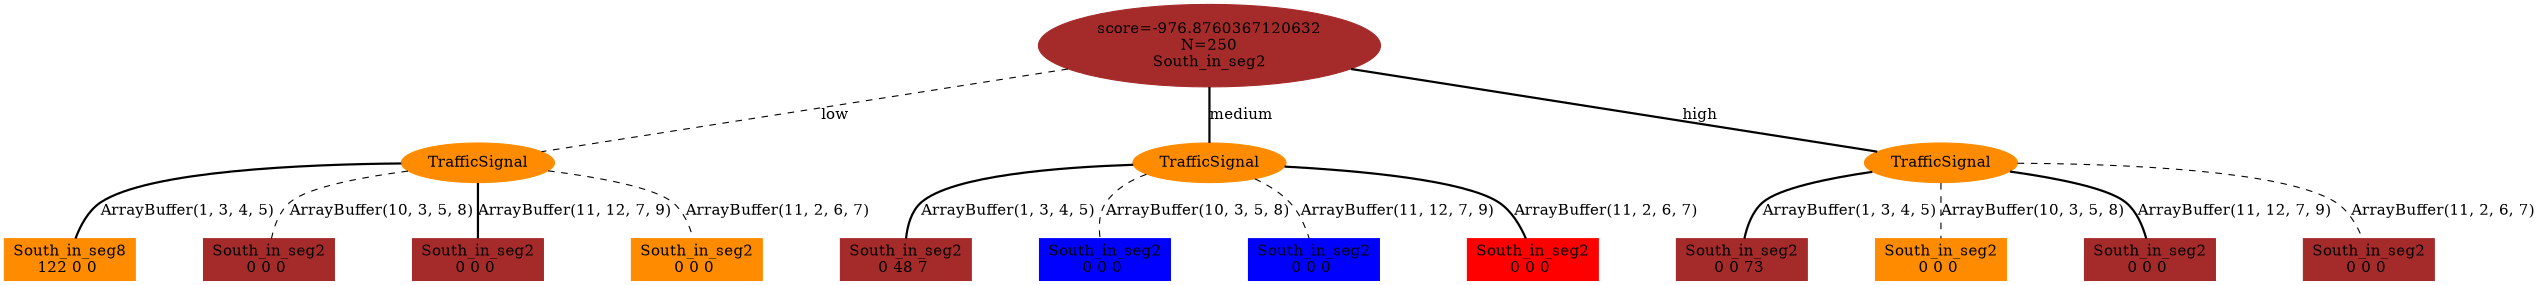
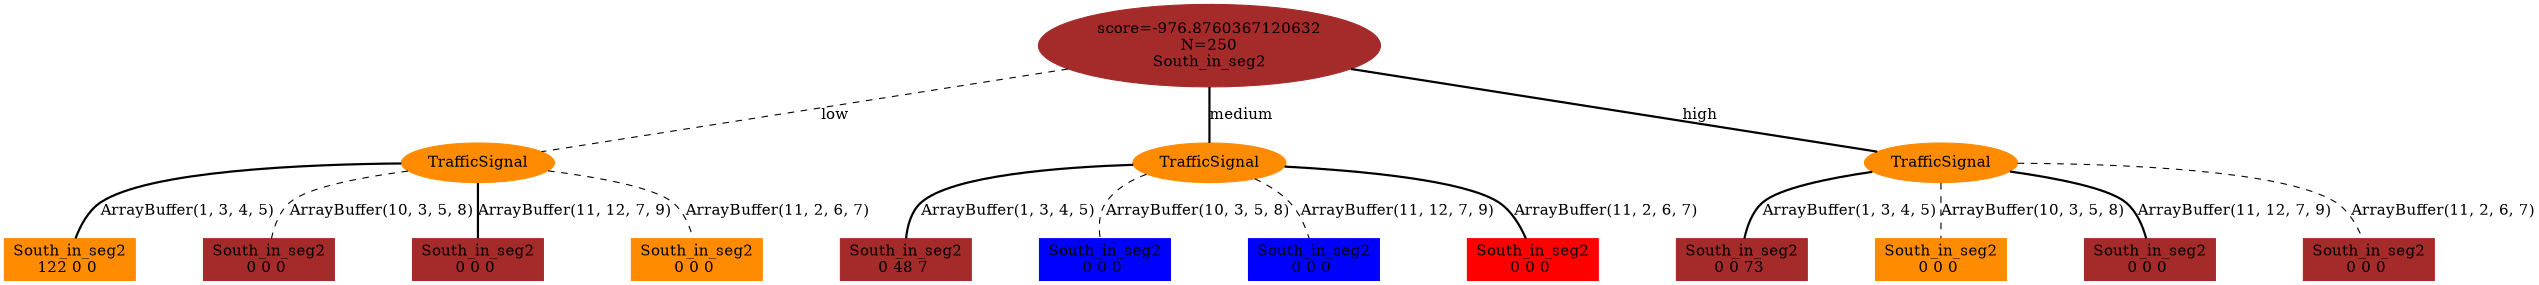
  digraph {
    node [color=brown shape=box style=filled]
    edge [dir=none style=bold]
    n1 [label="score=-976.8760367120632\nN=250\nSouth_in_seg2" shape=ellipse]
    n2 [color=darkorange label=TrafficSignal shape=ellipse]
    n3 [color=darkorange label=TrafficSignal shape=ellipse]
    n4 [color=darkorange label=TrafficSignal shape=ellipse]
-   n5 [color=darkorange label="South_in_seg8\n122 0 0 "]
+   n5 [color=darkorange label="South_in_seg2\n122 0 0 "]
    n6 [label="South_in_seg2\n0 0 0 "]
    n7 [label="South_in_seg2\n0 0 0 "]
    n8 [color=darkorange label="South_in_seg2\n0 0 0 "]
    n9 [label="South_in_seg2\n0 48 7 "]
    n10 [color=blue label="South_in_seg2\n0 0 0 "]
    n11 [color=blue label="South_in_seg2\n0 0 0 "]
    n12 [color=red label="South_in_seg2\n0 0 0 "]
    n13 [label="South_in_seg2\n0 0 73 "]
    n14 [color=darkorange label="South_in_seg2\n0 0 0 "]
    n15 [label="South_in_seg2\n0 0 0 "]
    n16 [label="South_in_seg2\n0 0 0 "]
    subgraph sub_1 {
      rank=same
      n1
    }
    subgraph sub_2 {
      rank=same
      n2
    }
    subgraph sub_3 {
      rank=same
      n3
    }
    subgraph sub_4 {
      rank=same
      n4
    }
    subgraph sub_5 {
      rank=same
      n5
    }
    subgraph sub_6 {
      rank=same
      n6
    }
    subgraph sub_7 {
      rank=same
      n7
    }
    subgraph sub_8 {
      rank=same
      n8
    }
    subgraph sub_9 {
      rank=same
      n9
    }
    subgraph sub_10 {
      rank=same
      n10
    }
    subgraph sub_11 {
      rank=same
      n11
    }
    subgraph sub_12 {
      rank=same
      n12
    }
    subgraph sub_13 {
      rank=same
      n13
    }
    subgraph sub_14 {
      rank=same
      n14
    }
    subgraph sub_15 {
      rank=same
      n15
    }
    subgraph sub_16 {
      rank=same
      n16
    }
    n1 -> n2 [label=low style=dashed]
    n1 -> n3 [label=medium]
    n1 -> n4 [label=high]
    n2 -> n5 [label="ArrayBuffer(1, 3, 4, 5)"]
    n2 -> n6 [label="ArrayBuffer(10, 3, 5, 8)" style=dashed]
    n2 -> n7 [label="ArrayBuffer(11, 12, 7, 9)"]
    n2 -> n8 [label="ArrayBuffer(11, 2, 6, 7)" style=dashed]
    n3 -> n9 [label="ArrayBuffer(1, 3, 4, 5)"]
    n3 -> n10 [label="ArrayBuffer(10, 3, 5, 8)" style=dashed]
    n3 -> n11 [label="ArrayBuffer(11, 12, 7, 9)" style=dashed]
    n3 -> n12 [label="ArrayBuffer(11, 2, 6, 7)"]
    n4 -> n13 [label="ArrayBuffer(1, 3, 4, 5)"]
    n4 -> n14 [label="ArrayBuffer(10, 3, 5, 8)" style=dashed]
    n4 -> n15 [label="ArrayBuffer(11, 12, 7, 9)"]
    n4 -> n16 [label="ArrayBuffer(11, 2, 6, 7)" style=dashed]
  }
